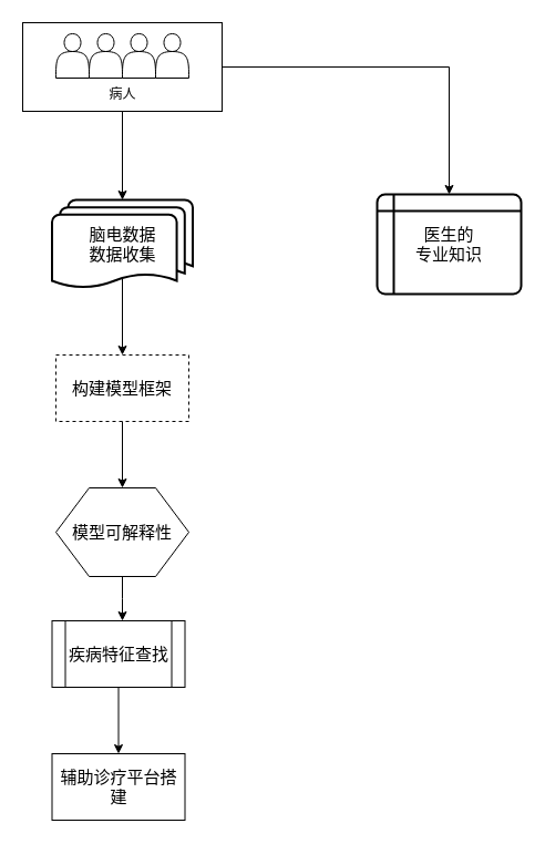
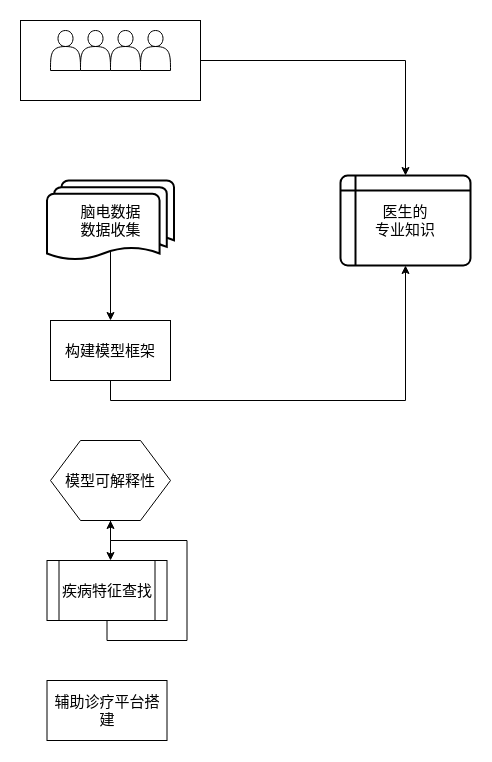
  <mxCell id="0" />
  <mxCell id="1" parent="0" />
  <mxCell id="2" style="edgeStyle=orthogonalEdgeStyle;rounded=0;orthogonalLoop=1;jettySize=auto;html=1;exitX=0.5;exitY=0.88;exitDx=0;exitDy=0;exitPerimeter=0;entryX=0.5;entryY=0;entryDx=0;entryDy=0;" parent="1" source="3" target="14" edge="1"><mxGeometry relative="1" as="geometry" /></mxCell>
  <mxCell id="3" value="&lt;font style=&quot;font-size: 15px&quot;&gt;脑电数据&lt;br&gt;数据收集&lt;/font&gt;" style="strokeWidth=2;html=1;shape=mxgraph.flowchart.multi-document;whiteSpace=wrap;" parent="1" vertex="1"><mxGeometry x="46.5" y="180" width="127" height="80" as="geometry" /></mxCell>
  <mxCell id="4" value="" style="group" parent="1" vertex="1" connectable="0"><mxGeometry x="20" y="20" width="180" height="80" as="geometry" /></mxCell>
  <mxCell id="5" value="" style="group" parent="4" vertex="1" connectable="0"><mxGeometry x="30" y="10" width="120" height="40" as="geometry" /></mxCell>
  <mxCell id="6" value="" style="shape=actor;whiteSpace=wrap;html=1;" parent="5" vertex="1"><mxGeometry width="30" height="40" as="geometry" /></mxCell>
  <mxCell id="7" value="" style="shape=actor;whiteSpace=wrap;html=1;" parent="5" vertex="1"><mxGeometry x="30" width="30" height="40" as="geometry" /></mxCell>
  <mxCell id="8" value="" style="shape=actor;whiteSpace=wrap;html=1;" parent="5" vertex="1"><mxGeometry x="60" width="30" height="40" as="geometry" /></mxCell>
  <mxCell id="9" value="" style="shape=actor;whiteSpace=wrap;html=1;" parent="5" vertex="1"><mxGeometry x="90" width="30" height="40" as="geometry" /></mxCell>
  <mxCell id="10" value="" style="rounded=0;whiteSpace=wrap;html=1;fillColor=none;" parent="4" vertex="1"><mxGeometry width="180" height="80" as="geometry" /></mxCell>
- <mxCell id="11" value="病人" style="rounded=0;whiteSpace=wrap;html=1;fillColor=none;strokeColor=none;" parent="4" vertex="1"><mxGeometry x="61.5" y="50" width="57" height="30" as="geometry" /></mxCell>
- <mxCell id="12" style="edgeStyle=orthogonalEdgeStyle;rounded=0;orthogonalLoop=1;jettySize=auto;html=1;exitX=0.5;exitY=1;exitDx=0;exitDy=0;entryX=0.5;entryY=0;entryDx=0;entryDy=0;entryPerimeter=0;" parent="1" source="11" target="3" edge="1"><mxGeometry relative="1" as="geometry" /></mxCell>
- <mxCell id="13" style="edgeStyle=orthogonalEdgeStyle;rounded=0;orthogonalLoop=1;jettySize=auto;html=1;exitX=0.5;exitY=1;exitDx=0;exitDy=0;" edge="1" parent="1" source="14" target="18"><mxGeometry relative="1" as="geometry" /></mxCell>
- <mxCell id="14" value="&lt;font style=&quot;font-size: 15px&quot;&gt;构建模型框架&lt;br&gt;&lt;/font&gt;" style="rounded=0;whiteSpace=wrap;html=1;fillColor=none;dashed=1;" parent="1" vertex="1"><mxGeometry x="50" y="320" width="120" height="60" as="geometry" /></mxCell>
+ <mxCell id="13" style="edgeStyle=orthogonalEdgeStyle;rounded=0;orthogonalLoop=1;jettySize=auto;html=1;exitX=0.5;exitY=1;exitDx=0;exitDy=0;" edge="1" parent="1" source="14" target="15"><mxGeometry relative="1" as="geometry" /></mxCell>
+ <mxCell id="14" value="&lt;font style=&quot;font-size: 15px&quot;&gt;构建模型框架&lt;br&gt;&lt;/font&gt;" style="rounded=0;whiteSpace=wrap;html=1;fillColor=none;" parent="1" vertex="1"><mxGeometry x="50" y="320" width="120" height="60" as="geometry" /></mxCell>
  <mxCell id="15" value="&lt;font style=&quot;font-size: 15px&quot;&gt;医生的&lt;br&gt;专业知识&lt;/font&gt;" style="shape=internalStorage;whiteSpace=wrap;html=1;dx=15;dy=15;rounded=1;arcSize=8;strokeWidth=2;fillColor=none;" parent="1" vertex="1"><mxGeometry x="340" y="175" width="130" height="90" as="geometry" /></mxCell>
  <mxCell id="16" style="edgeStyle=orthogonalEdgeStyle;rounded=0;orthogonalLoop=1;jettySize=auto;html=1;exitX=1;exitY=0.5;exitDx=0;exitDy=0;entryX=0.5;entryY=0;entryDx=0;entryDy=0;" edge="1" parent="1" source="10" target="15"><mxGeometry relative="1" as="geometry" /></mxCell>
  <mxCell id="17" style="edgeStyle=orthogonalEdgeStyle;rounded=0;orthogonalLoop=1;jettySize=auto;html=1;exitX=0.5;exitY=1;exitDx=0;exitDy=0;" edge="1" parent="1" source="18"><mxGeometry relative="1" as="geometry"><mxPoint x="110" y="560" as="targetPoint" /></mxGeometry></mxCell>
  <mxCell id="18" value="&lt;font style=&quot;font-size: 15px&quot;&gt;模型可解释性&lt;/font&gt;" style="shape=hexagon;perimeter=hexagonPerimeter2;whiteSpace=wrap;html=1;" vertex="1" parent="1"><mxGeometry x="50" y="440" width="120" height="80" as="geometry" /></mxCell>
- <mxCell id="19" style="edgeStyle=orthogonalEdgeStyle;rounded=0;orthogonalLoop=1;jettySize=auto;html=1;exitX=0.5;exitY=1;exitDx=0;exitDy=0;" edge="1" parent="1" source="20" target="21"><mxGeometry relative="1" as="geometry" /></mxCell>
+ <mxCell id="19" style="edgeStyle=orthogonalEdgeStyle;rounded=0;orthogonalLoop=1;jettySize=auto;html=1;exitX=0.5;exitY=1;exitDx=0;exitDy=0;" edge="1" parent="1" source="20" target="18"><mxGeometry relative="1" as="geometry" /></mxCell>
  <mxCell id="20" value="&lt;font style=&quot;font-size: 15px&quot;&gt;疾病特征查找&lt;/font&gt;" style="shape=process;whiteSpace=wrap;html=1;backgroundOutline=1;" vertex="1" parent="1"><mxGeometry x="46.5" y="560" width="120" height="60" as="geometry" /></mxCell>
  <mxCell id="21" value="&lt;font style=&quot;font-size: 15px&quot;&gt;辅助诊疗平台搭建&lt;br&gt;&lt;/font&gt;" style="rounded=0;whiteSpace=wrap;html=1;fillColor=none;" vertex="1" parent="1"><mxGeometry x="46.5" y="680" width="120" height="60" as="geometry" /></mxCell>
